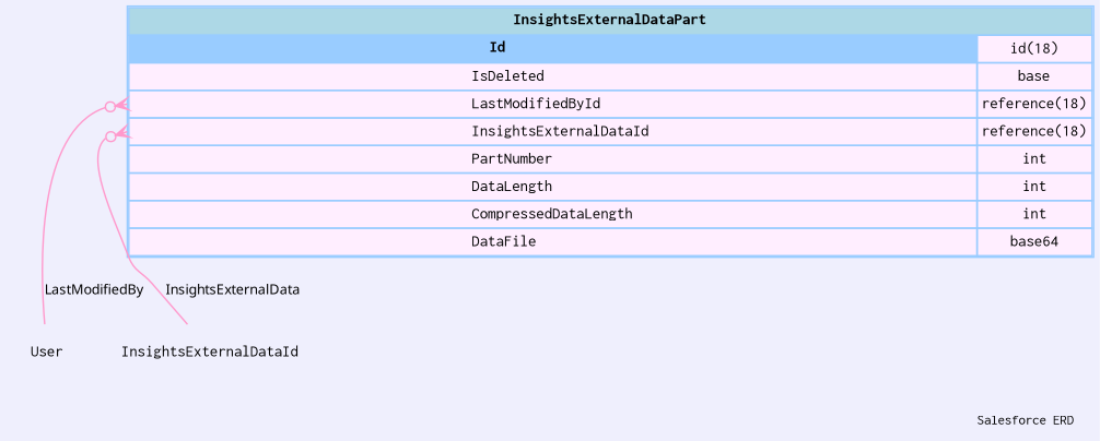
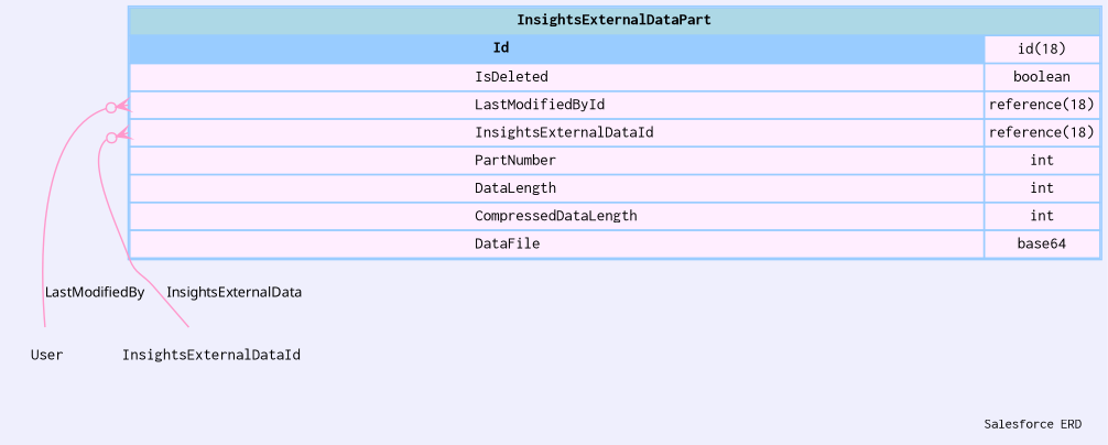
  digraph {
    bgcolor="#efeffd"
    fontname=Courier
    fontsize=9
    label="Salesforce ERD "
    labeljust=r
    nodesep=0.18
    rankdir=TB
    ranksep=0.46
    node [color="#99ccff" fontname=Courier fontsize=11 shape=plaintext]
    edge [arrowhead=none arrowsize=0.8 arrowtail=crowodot color="#ff99cc" dir=back fontname=Monaco fontsize=9 headport="Id:e"]
-   n1 [label=<                 <table border="1" cellborder="1" cellspacing="0" bgcolor="#ffeeff" >                      <tr><td colspan="3" bgcolor="lightblue"><b>InsightsExternalDataPart</b></td></tr>              <tr>                                         <td  bgcolor="#99ccff" port="Id" align="left">                                            <b>Id</b>                                         </td><td>id(18)</td></tr> <tr>                                          <td port="IsDeleted" align="left">                                          IsDeleted                                        </td><td>base</td></tr> <tr>                                          <td port="LastModifiedById" align="left">                                          LastModifiedById                                        </td><td>reference(18)</td></tr> <tr>                                          <td port="InsightsExternalDataId" align="left">                                          InsightsExternalDataId                                        </td><td>reference(18)</td></tr> <tr>                                          <td port="PartNumber" align="left">                                          PartNumber                                        </td><td>int</td></tr> <tr>                                          <td port="DataLength" align="left">                                          DataLength                                        </td><td>int</td></tr> <tr>                                          <td port="CompressedDataLength" align="left">                                          CompressedDataLength                                        </td><td>int</td></tr> <tr>                                          <td port="DataFile" align="left">                                          DataFile                                        </td><td>base64</td></tr>                             </table>                 > margin=0 shape=none]
+   n1 [label=<                 <table border="1" cellborder="1" cellspacing="0" bgcolor="#ffeeff" >                      <tr><td colspan="3" bgcolor="lightblue"><b>InsightsExternalDataPart</b></td></tr>              <tr>                                         <td  bgcolor="#99ccff" port="Id" align="left">                                            <b>Id</b>                                         </td><td>id(18)</td></tr> <tr>                                          <td port="IsDeleted" align="left">                                          IsDeleted                                        </td><td>boolean</td></tr> <tr>                                          <td port="LastModifiedById" align="left">                                          LastModifiedById                                        </td><td>reference(18)</td></tr> <tr>                                          <td port="InsightsExternalDataId" align="left">                                          InsightsExternalDataId                                        </td><td>reference(18)</td></tr> <tr>                                          <td port="PartNumber" align="left">                                          PartNumber                                        </td><td>int</td></tr> <tr>                                          <td port="DataLength" align="left">                                          DataLength                                        </td><td>int</td></tr> <tr>                                          <td port="CompressedDataLength" align="left">                                          CompressedDataLength                                        </td><td>int</td></tr> <tr>                                          <td port="DataFile" align="left">                                          DataFile                                        </td><td>base64</td></tr>                             </table>                 > margin=0 shape=none]
    User
    n3 [label=InsightsExternalDataId]
    n1 -> User [label=LastModifiedBy tailport="LastModifiedById:w"]
    n1 -> n3 [label=InsightsExternalData tailport="InsightsExternalDataId:w"]
  }
